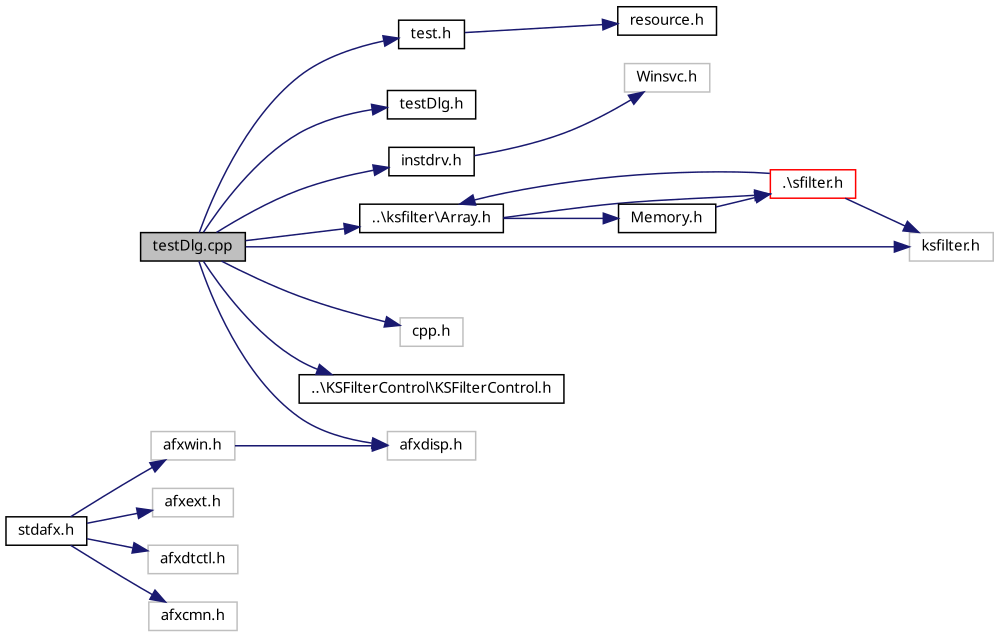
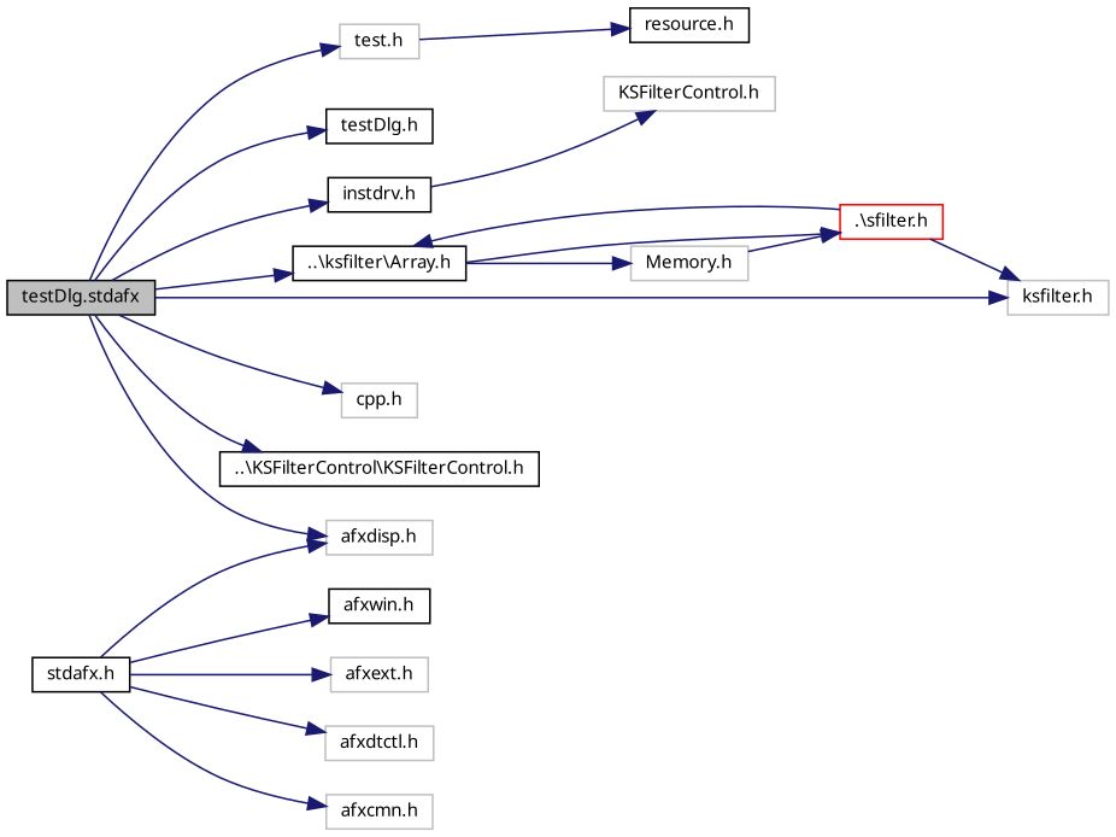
  digraph {
    rankdir=LR
    node [color=black fillcolor=white fontname="FreeSans.ttf" fontsize=10 shape=record style=filled]
    edge [color=midnightblue fontname="FreeSans.ttf" fontsize=10 labelfontname="FreeSans.ttf" labelfontsize=10 style=solid]
-   n1 [fillcolor=grey75 fontcolor=black height=0.2 label="testDlg.cpp" width=0.4]
-   n2 [height=0.2 label="test.h" width=0.4]
+   n1 [fillcolor=grey75 fontcolor=black height=0.2 label="testDlg.stdafx" width=0.4]
+   n2 [color=grey75 height=0.2 label="test.h" width=0.4]
    n3 [height=0.2 label="testDlg.h" width=0.4]
    n4 [height=0.2 label="instdrv.h" width=0.4]
    n5 [height=0.2 label="..\\ksfilter\\Array.h" width=0.4]
    n6 [color=grey75 height=0.2 label="ksfilter.h" width=0.4]
    n7 [color=grey75 height=0.2 label="cpp.h" width=0.4]
    n8 [height=0.2 label="..\\KSFilterControl\\KSFilterControl.h" width=0.4]
    n9 [color=grey75 height=0.2 label="afxdisp.h" width=0.4]
    n10 [height=0.2 label="stdafx.h" width=0.4]
-   n11 [color=grey75 height=0.2 label="afxwin.h" width=0.4]
+   n11 [height=0.2 label="afxwin.h" width=0.4]
    n12 [color=grey75 height=0.2 label="afxext.h" width=0.4]
    n13 [color=grey75 height=0.2 label="afxdtctl.h" width=0.4]
    n14 [color=grey75 height=0.2 label="afxcmn.h" width=0.4]
    n15 [height=0.2 label="resource.h" width=0.4]
-   n16 [color=grey75 height=0.2 label="Winsvc.h" width=0.4]
+   n16 [color=grey75 height=0.2 label="KSFilterControl.h" width=0.4]
    n17 [color=red height=0.2 label=".\\sfilter.h" width=0.4]
-   n18 [height=0.2 label="Memory.h" width=0.4]
+   n18 [color=grey75 height=0.2 label="Memory.h" width=0.4]
    n1 -> n2
    n1 -> n3
    n1 -> n4
    n1 -> n5
    n1 -> n6
    n1 -> n7
    n1 -> n8
    n1 -> n9
    n2 -> n15
    n4 -> n16
    n5 -> n17
    n5 -> n18
-   n11 -> n9
+   n10 -> n9
    n10 -> n11
    n10 -> n12
    n10 -> n13
    n10 -> n14
    n17 -> n5
    n17 -> n6
    n18 -> n17
  }
